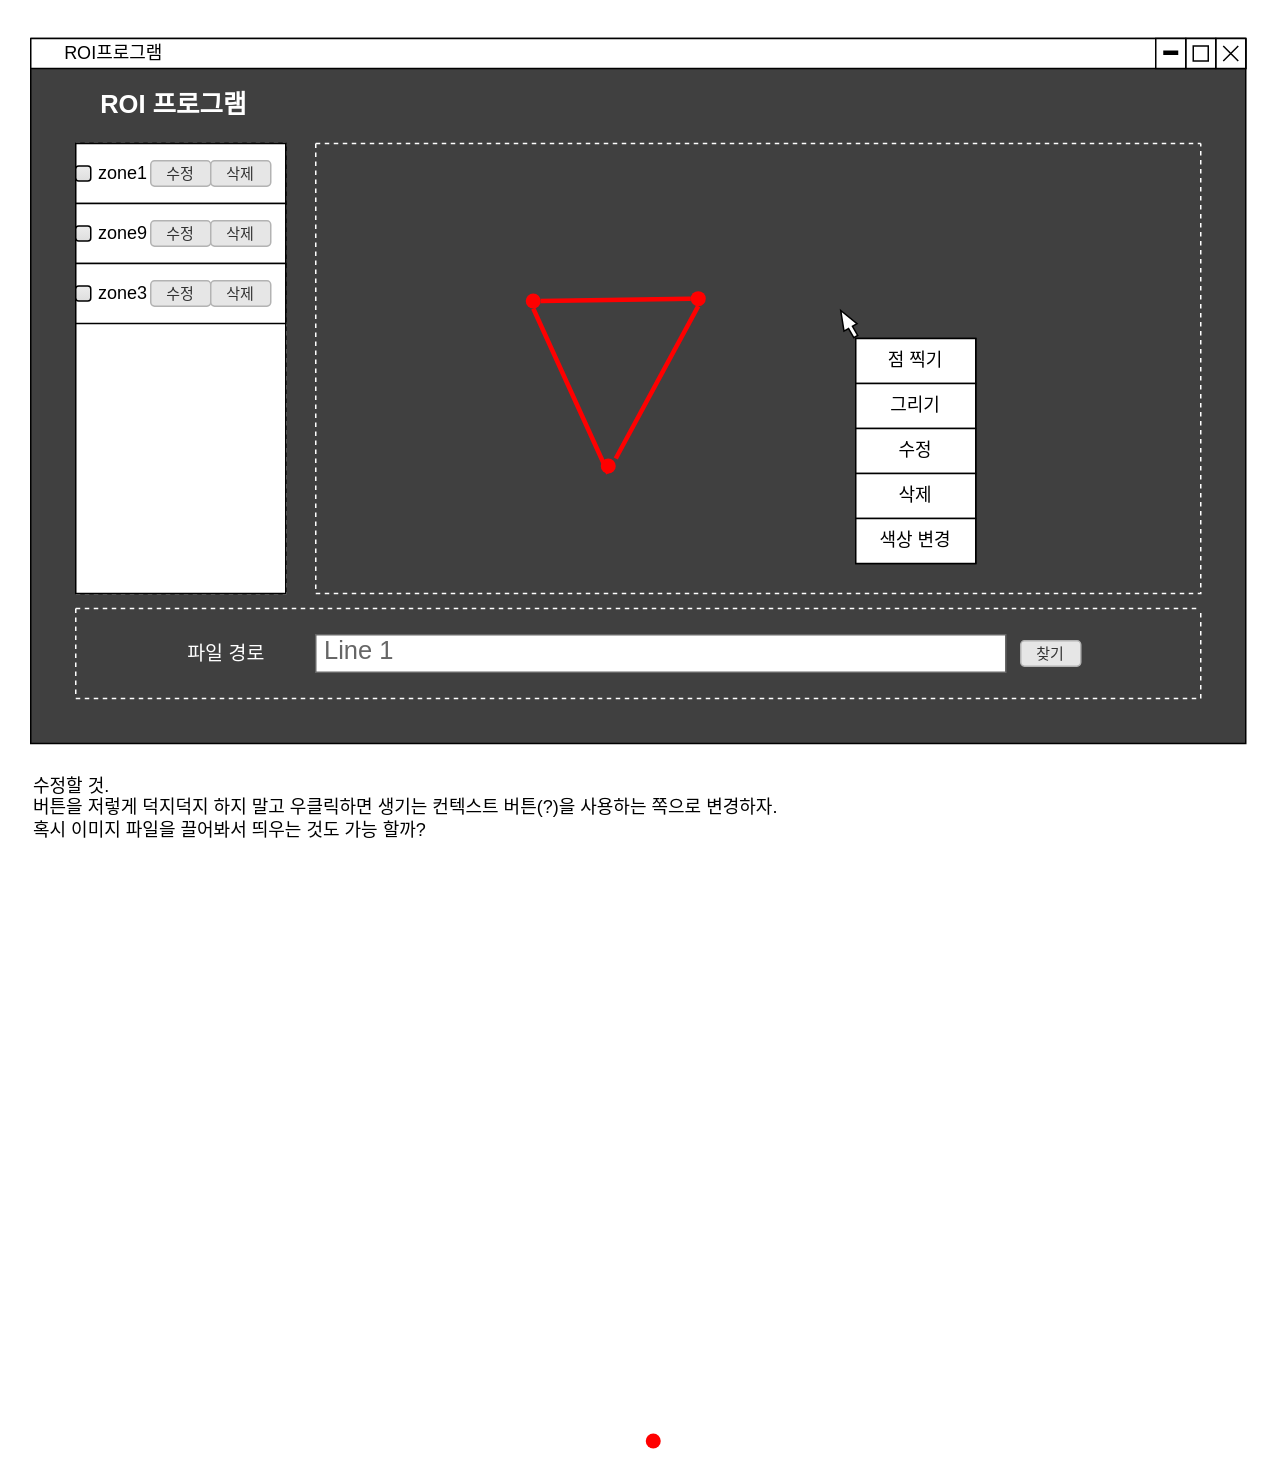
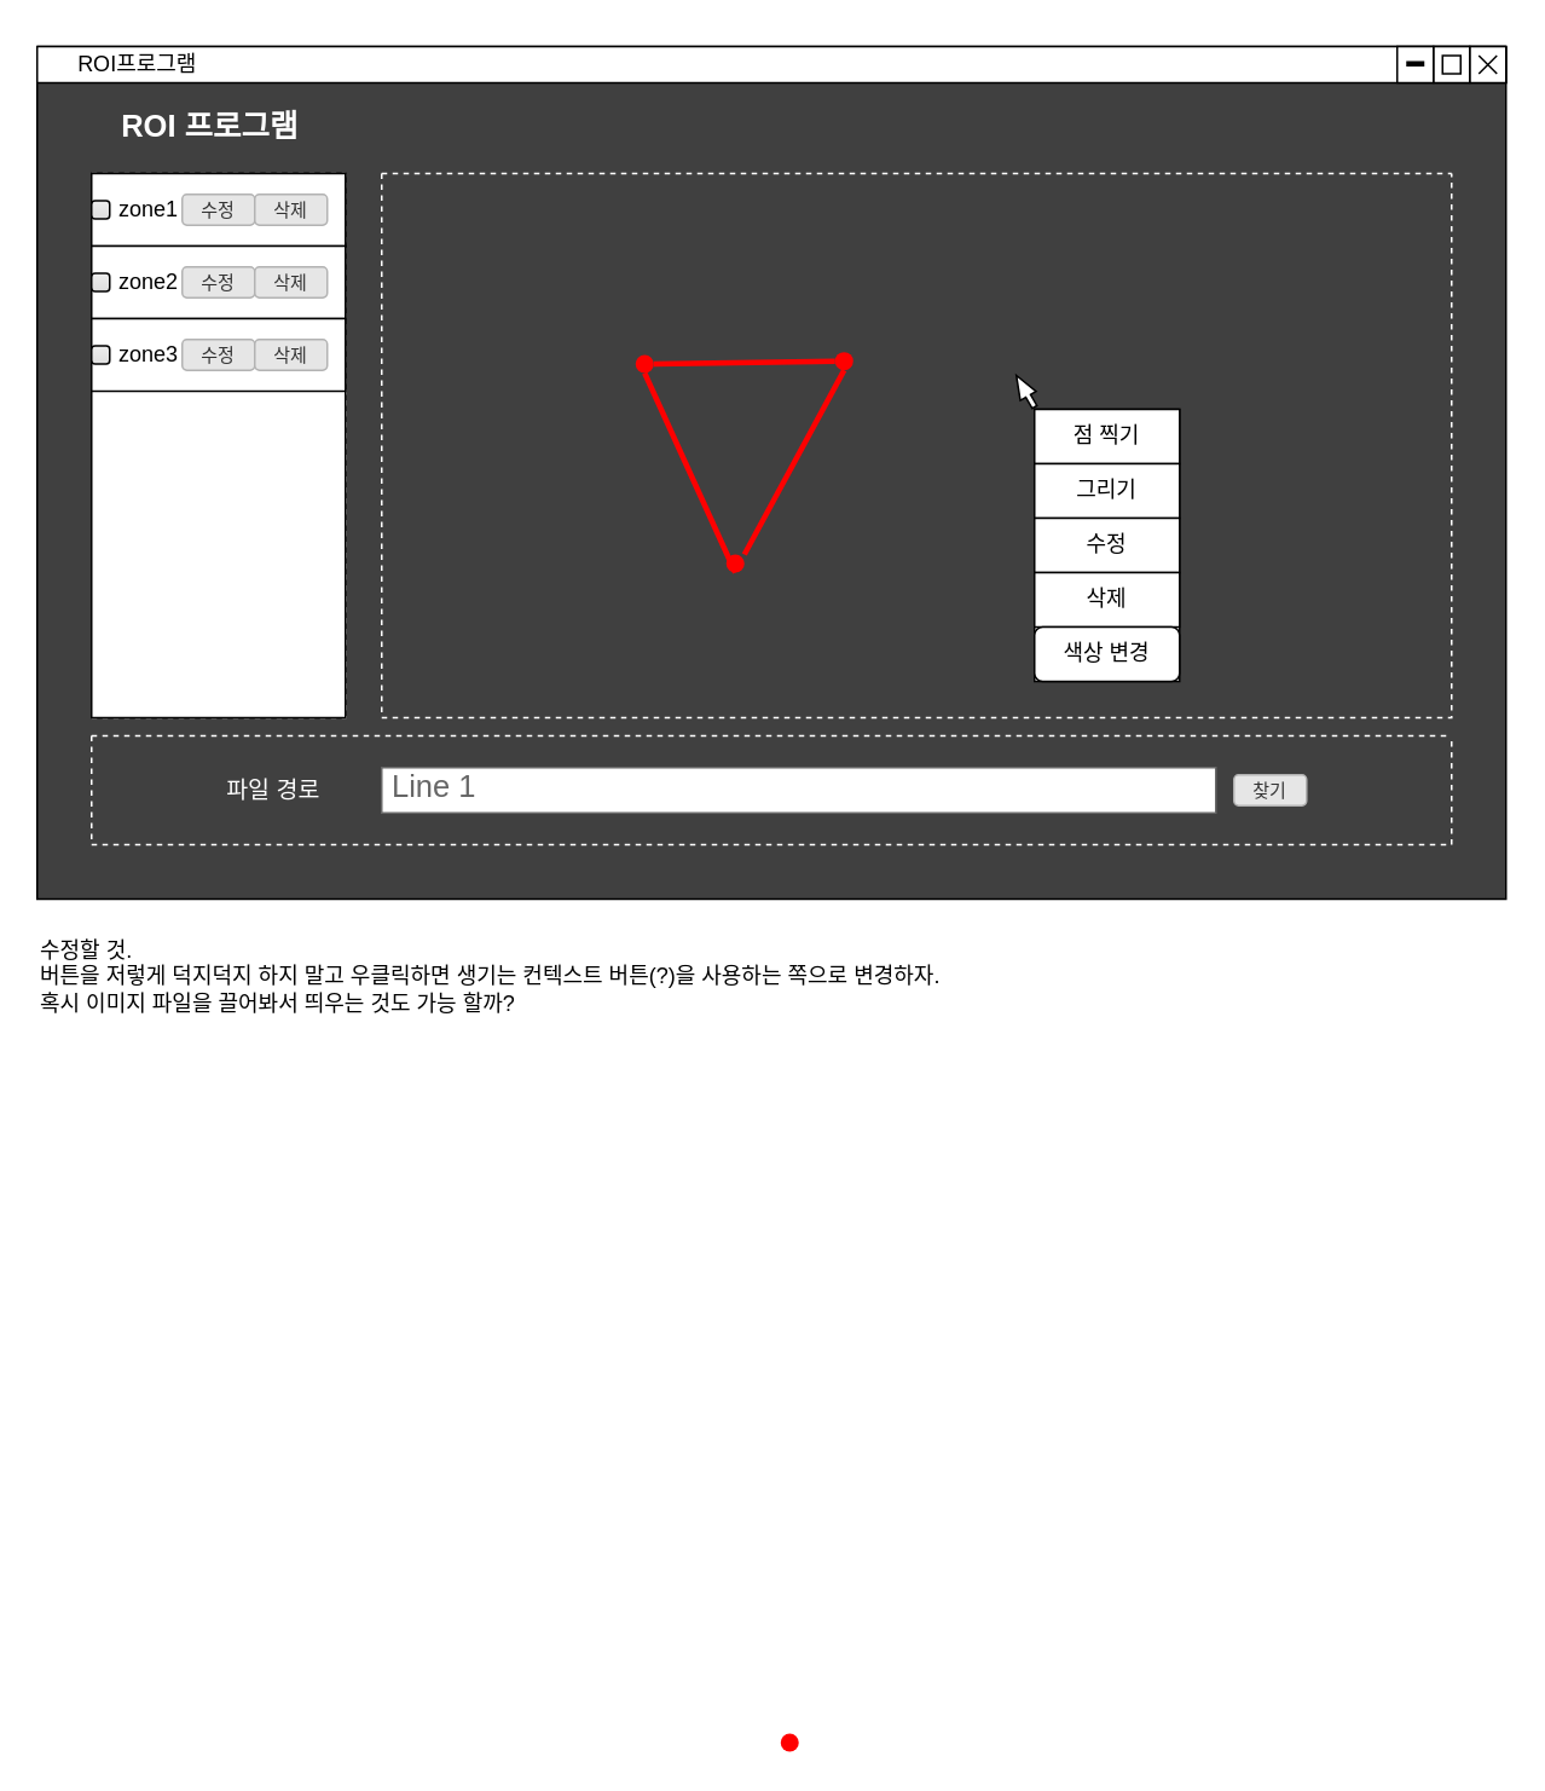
  <mxCell id="0" />
  <mxCell id="1" parent="0" />
  <mxCell id="2" value="" style="swimlane;startSize=0;swimlaneFillColor=#404040;" parent="1" vertex="1"><mxGeometry x="20" y="25" width="810" height="470" as="geometry" /></mxCell>
  <mxCell id="3" value="" style="swimlane;startSize=0;strokeColor=#ffffff;dashed=1;" parent="2" vertex="1"><mxGeometry x="30" y="70" width="140" height="300" as="geometry" /></mxCell>
  <mxCell id="4" value="" style="rounded=0;whiteSpace=wrap;html=1;" parent="3" vertex="1"><mxGeometry width="140" height="300" as="geometry" /></mxCell>
  <mxCell id="5" value="&amp;nbsp; &amp;nbsp; zone1" style="rounded=0;whiteSpace=wrap;html=1;align=left;" vertex="1" parent="3"><mxGeometry width="140" height="40" as="geometry" /></mxCell>
- <mxCell id="6" value="&amp;nbsp; &amp;nbsp; zone9" style="rounded=0;whiteSpace=wrap;html=1;align=left;" vertex="1" parent="3"><mxGeometry y="40" width="140" height="40" as="geometry" /></mxCell>
+ <mxCell id="6" value="&amp;nbsp; &amp;nbsp; zone2" style="rounded=0;whiteSpace=wrap;html=1;align=left;" vertex="1" parent="3"><mxGeometry y="40" width="140" height="40" as="geometry" /></mxCell>
  <mxCell id="7" value="&amp;nbsp; &amp;nbsp; zone3" style="rounded=0;whiteSpace=wrap;html=1;align=left;" vertex="1" parent="3"><mxGeometry y="80" width="140" height="40" as="geometry" /></mxCell>
  <mxCell id="8" value="수정" style="rounded=1;html=1;shadow=0;dashed=0;whiteSpace=wrap;fontSize=10;fillColor=#E6E6E6;align=center;strokeColor=#B3B3B3;fontColor=#333333;" vertex="1" parent="3"><mxGeometry x="50" y="11.56" width="40" height="16.88" as="geometry" /></mxCell>
  <mxCell id="9" value="수정" style="rounded=1;html=1;shadow=0;dashed=0;whiteSpace=wrap;fontSize=10;fillColor=#E6E6E6;align=center;strokeColor=#B3B3B3;fontColor=#333333;" vertex="1" parent="3"><mxGeometry x="50" y="51.56" width="40" height="16.88" as="geometry" /></mxCell>
  <mxCell id="10" value="수정" style="rounded=1;html=1;shadow=0;dashed=0;whiteSpace=wrap;fontSize=10;fillColor=#E6E6E6;align=center;strokeColor=#B3B3B3;fontColor=#333333;" vertex="1" parent="3"><mxGeometry x="50" y="91.56" width="40" height="16.88" as="geometry" /></mxCell>
  <mxCell id="11" value="삭제" style="rounded=1;html=1;shadow=0;dashed=0;whiteSpace=wrap;fontSize=10;fillColor=#E6E6E6;align=center;strokeColor=#B3B3B3;fontColor=#333333;" vertex="1" parent="3"><mxGeometry x="90" y="11.56" width="40" height="16.88" as="geometry" /></mxCell>
  <mxCell id="12" value="삭제" style="rounded=1;html=1;shadow=0;dashed=0;whiteSpace=wrap;fontSize=10;fillColor=#E6E6E6;align=center;strokeColor=#B3B3B3;fontColor=#333333;" vertex="1" parent="3"><mxGeometry x="90" y="51.56" width="40" height="16.88" as="geometry" /></mxCell>
  <mxCell id="13" value="삭제" style="rounded=1;html=1;shadow=0;dashed=0;whiteSpace=wrap;fontSize=10;fillColor=#E6E6E6;align=center;strokeColor=#B3B3B3;fontColor=#333333;" vertex="1" parent="3"><mxGeometry x="90" y="91.56" width="40" height="16.88" as="geometry" /></mxCell>
  <mxCell id="14" value="" style="html=1;shadow=0;dashed=0;shape=mxgraph.bootstrap.checkbox2;labelPosition=right;verticalLabelPosition=middle;align=left;verticalAlign=middle;gradientColor=#DEDEDE;fillColor=#EDEDED;checked=0;spacing=5;checkedFill=#0085FC;checkedStroke=#ffffff;sketch=0;" vertex="1" parent="3"><mxGeometry y="15" width="10" height="10" as="geometry" /></mxCell>
  <mxCell id="15" value="" style="html=1;shadow=0;dashed=0;shape=mxgraph.bootstrap.checkbox2;labelPosition=right;verticalLabelPosition=middle;align=left;verticalAlign=middle;gradientColor=#DEDEDE;fillColor=#EDEDED;checked=0;spacing=5;checkedFill=#0085FC;checkedStroke=#ffffff;sketch=0;" vertex="1" parent="3"><mxGeometry y="55" width="10" height="10" as="geometry" /></mxCell>
  <mxCell id="16" value="" style="html=1;shadow=0;dashed=0;shape=mxgraph.bootstrap.checkbox2;labelPosition=right;verticalLabelPosition=middle;align=left;verticalAlign=middle;gradientColor=#DEDEDE;fillColor=#EDEDED;checked=0;spacing=5;checkedFill=#0085FC;checkedStroke=#ffffff;sketch=0;" vertex="1" parent="3"><mxGeometry y="95" width="10" height="10" as="geometry" /></mxCell>
  <mxCell id="17" value="" style="swimlane;startSize=0;strokeColor=#ffffff;dashed=1;" parent="2" vertex="1"><mxGeometry x="30" y="380" width="750" height="60" as="geometry" /></mxCell>
  <mxCell id="18" value="파일 경로" style="text;html=1;align=center;verticalAlign=middle;resizable=0;points=[];autosize=1;strokeColor=none;fillColor=none;fontSize=13;fontColor=#ffffff;" parent="17" vertex="1"><mxGeometry x="60" y="15" width="80" height="30" as="geometry" /></mxCell>
  <mxCell id="19" value="Line 1" style="strokeWidth=1;shadow=0;dashed=0;align=center;html=1;shape=mxgraph.mockup.text.textBox;fontColor=#666666;align=left;fontSize=17;spacingLeft=4;spacingTop=-3;whiteSpace=wrap;strokeColor=#666666;mainText=" parent="17" vertex="1"><mxGeometry x="160" y="17.5" width="460" height="25" as="geometry" /></mxCell>
  <mxCell id="20" value="찾기" style="rounded=1;html=1;shadow=0;dashed=0;whiteSpace=wrap;fontSize=10;fillColor=#E6E6E6;align=center;strokeColor=#B3B3B3;fontColor=#333333;" parent="17" vertex="1"><mxGeometry x="630" y="21.56" width="40" height="16.88" as="geometry" /></mxCell>
  <mxCell id="21" value="ROI 프로그램" style="text;html=1;align=center;verticalAlign=middle;resizable=0;points=[];autosize=1;strokeColor=none;fillColor=none;fontColor=#ffffff;fontSize=17;fontStyle=1" parent="2" vertex="1"><mxGeometry x="30" y="30" width="130" height="30" as="geometry" /></mxCell>
  <mxCell id="22" value="" style="shape=singleArrow;direction=north;whiteSpace=wrap;html=1;arrowWidth=0.3;arrowSize=0.65;rotation=-30;" vertex="1" parent="2"><mxGeometry x="540" y="180" width="10" height="20" as="geometry" /></mxCell>
  <mxCell id="23" value="" style="rounded=0;whiteSpace=wrap;html=1;" vertex="1" parent="2"><mxGeometry x="550" y="200" width="80" height="150" as="geometry" /></mxCell>
  <mxCell id="24" value="점 찍기" style="whiteSpace=wrap;html=1;" vertex="1" parent="2"><mxGeometry x="550" y="200" width="80" height="30" as="geometry" /></mxCell>
  <mxCell id="25" value="그리기" style="whiteSpace=wrap;html=1;" vertex="1" parent="2"><mxGeometry x="550" y="230" width="80" height="30" as="geometry" /></mxCell>
  <mxCell id="26" value="수정" style="whiteSpace=wrap;html=1;" vertex="1" parent="2"><mxGeometry x="550" y="260" width="80" height="30" as="geometry" /></mxCell>
  <mxCell id="27" value="삭제" style="whiteSpace=wrap;html=1;" vertex="1" parent="2"><mxGeometry x="550" y="290" width="80" height="30" as="geometry" /></mxCell>
- <mxCell id="28" value="색상 변경" style="whiteSpace=wrap;html=1;" vertex="1" parent="2"><mxGeometry x="550" y="320" width="80" height="30" as="geometry" /></mxCell>
+ <mxCell id="28" value="색상 변경" style="whiteSpace=wrap;html=1;rounded=1;" vertex="1" parent="2"><mxGeometry x="550" y="320" width="80" height="30" as="geometry" /></mxCell>
  <mxCell id="29" value="" style="shape=ellipse;fillColor=#ff0000;strokeColor=none;html=1;sketch=0;" vertex="1" parent="2"><mxGeometry x="330" y="170" width="10" height="10" as="geometry" /></mxCell>
  <mxCell id="30" value="" style="shape=ellipse;fillColor=#ff0000;strokeColor=none;html=1;sketch=0;" vertex="1" parent="2"><mxGeometry x="380" y="280" width="10" height="10" as="geometry" /></mxCell>
  <mxCell id="31" value="" style="endArrow=none;html=1;rounded=0;strokeColor=#ff0000;strokeWidth=3;entryX=0.5;entryY=1;entryDx=0;entryDy=0;exitX=0.5;exitY=1;exitDx=0;exitDy=0;" edge="1" parent="2" source="29" target="30"><mxGeometry width="50" height="50" relative="1" as="geometry"><mxPoint x="385" y="640" as="sourcePoint" /><mxPoint x="410" y="780" as="targetPoint" /></mxGeometry></mxCell>
  <mxCell id="32" value="" style="rounded=0;whiteSpace=wrap;html=1;" parent="1" vertex="1"><mxGeometry x="20" y="25" width="810" height="20" as="geometry" /></mxCell>
  <mxCell id="33" value="ROI프로그램" style="text;html=1;align=center;verticalAlign=middle;resizable=0;points=[];autosize=1;strokeColor=none;fillColor=none;" parent="1" vertex="1"><mxGeometry x="30" y="20" width="90" height="30" as="geometry" /></mxCell>
  <mxCell id="34" value="" style="whiteSpace=wrap;html=1;aspect=fixed;" parent="1" vertex="1"><mxGeometry x="810" y="25" width="20" height="20" as="geometry" /></mxCell>
  <mxCell id="35" value="" style="whiteSpace=wrap;html=1;aspect=fixed;" parent="1" vertex="1"><mxGeometry x="790" y="25" width="20" height="20" as="geometry" /></mxCell>
  <mxCell id="36" value="" style="whiteSpace=wrap;html=1;aspect=fixed;" parent="1" vertex="1"><mxGeometry x="770" y="25" width="20" height="20" as="geometry" /></mxCell>
  <mxCell id="37" value="" style="whiteSpace=wrap;html=1;aspect=fixed;" parent="1" vertex="1"><mxGeometry x="795" y="30" width="10" height="10" as="geometry" /></mxCell>
  <mxCell id="38" value="" style="shape=mxgraph.sysml.x;" parent="1" vertex="1"><mxGeometry x="815" y="30" width="10" height="10" as="geometry" /></mxCell>
  <mxCell id="39" value="" style="endArrow=none;html=1;rounded=0;strokeWidth=3;" parent="1" edge="1"><mxGeometry width="50" height="50" relative="1" as="geometry"><mxPoint x="775" y="34.5" as="sourcePoint" /><mxPoint x="785" y="34.5" as="targetPoint" /></mxGeometry></mxCell>
  <mxCell id="40" value="" style="swimlane;startSize=0;strokeColor=#ffffff;dashed=1;" parent="1" vertex="1"><mxGeometry x="210" y="95" width="590" height="300" as="geometry" /></mxCell>
  <mxCell id="41" value="" style="shape=ellipse;fillColor=#ff0000;strokeColor=none;html=1;sketch=0;" vertex="1" parent="40"><mxGeometry x="250" y="98.44" width="10" height="10" as="geometry" /></mxCell>
  <mxCell id="42" value="수정할 것.&lt;br&gt;버튼을 저렇게 덕지덕지 하지 말고 우클릭하면 생기는 컨텍스트 버튼(?)을 사용하는 쪽으로 변경하자.&lt;div&gt;혹시 이미지 파일을 끌어봐서 띄우는 것도 가능 할까?&lt;/div&gt;" style="text;html=1;align=left;verticalAlign=middle;resizable=0;points=[];autosize=1;strokeColor=none;fillColor=none;" parent="1" vertex="1"><mxGeometry x="20" y="508" width="560" height="60" as="geometry" /></mxCell>
  <mxCell id="43" value="" style="shape=ellipse;fillColor=#ff0000;strokeColor=none;html=1;sketch=0;" vertex="1" parent="1"><mxGeometry x="430" y="955" width="10" height="10" as="geometry" /></mxCell>
  <mxCell id="44" value="" style="endArrow=none;html=1;rounded=0;strokeColor=#ff0000;strokeWidth=3;exitX=0;exitY=0.5;exitDx=0;exitDy=0;entryX=1;entryY=0.5;entryDx=0;entryDy=0;" edge="1" parent="1" source="41" target="29"><mxGeometry width="50" height="50" relative="1" as="geometry"><mxPoint x="550" y="705" as="sourcePoint" /><mxPoint x="570" y="665" as="targetPoint" /></mxGeometry></mxCell>
  <mxCell id="45" value="" style="endArrow=none;html=1;rounded=0;strokeColor=#ff0000;strokeWidth=3;exitX=0.5;exitY=1;exitDx=0;exitDy=0;" edge="1" parent="1" source="41"><mxGeometry width="50" height="50" relative="1" as="geometry"><mxPoint x="375" y="225" as="sourcePoint" /><mxPoint x="410" y="305" as="targetPoint" /></mxGeometry></mxCell>
